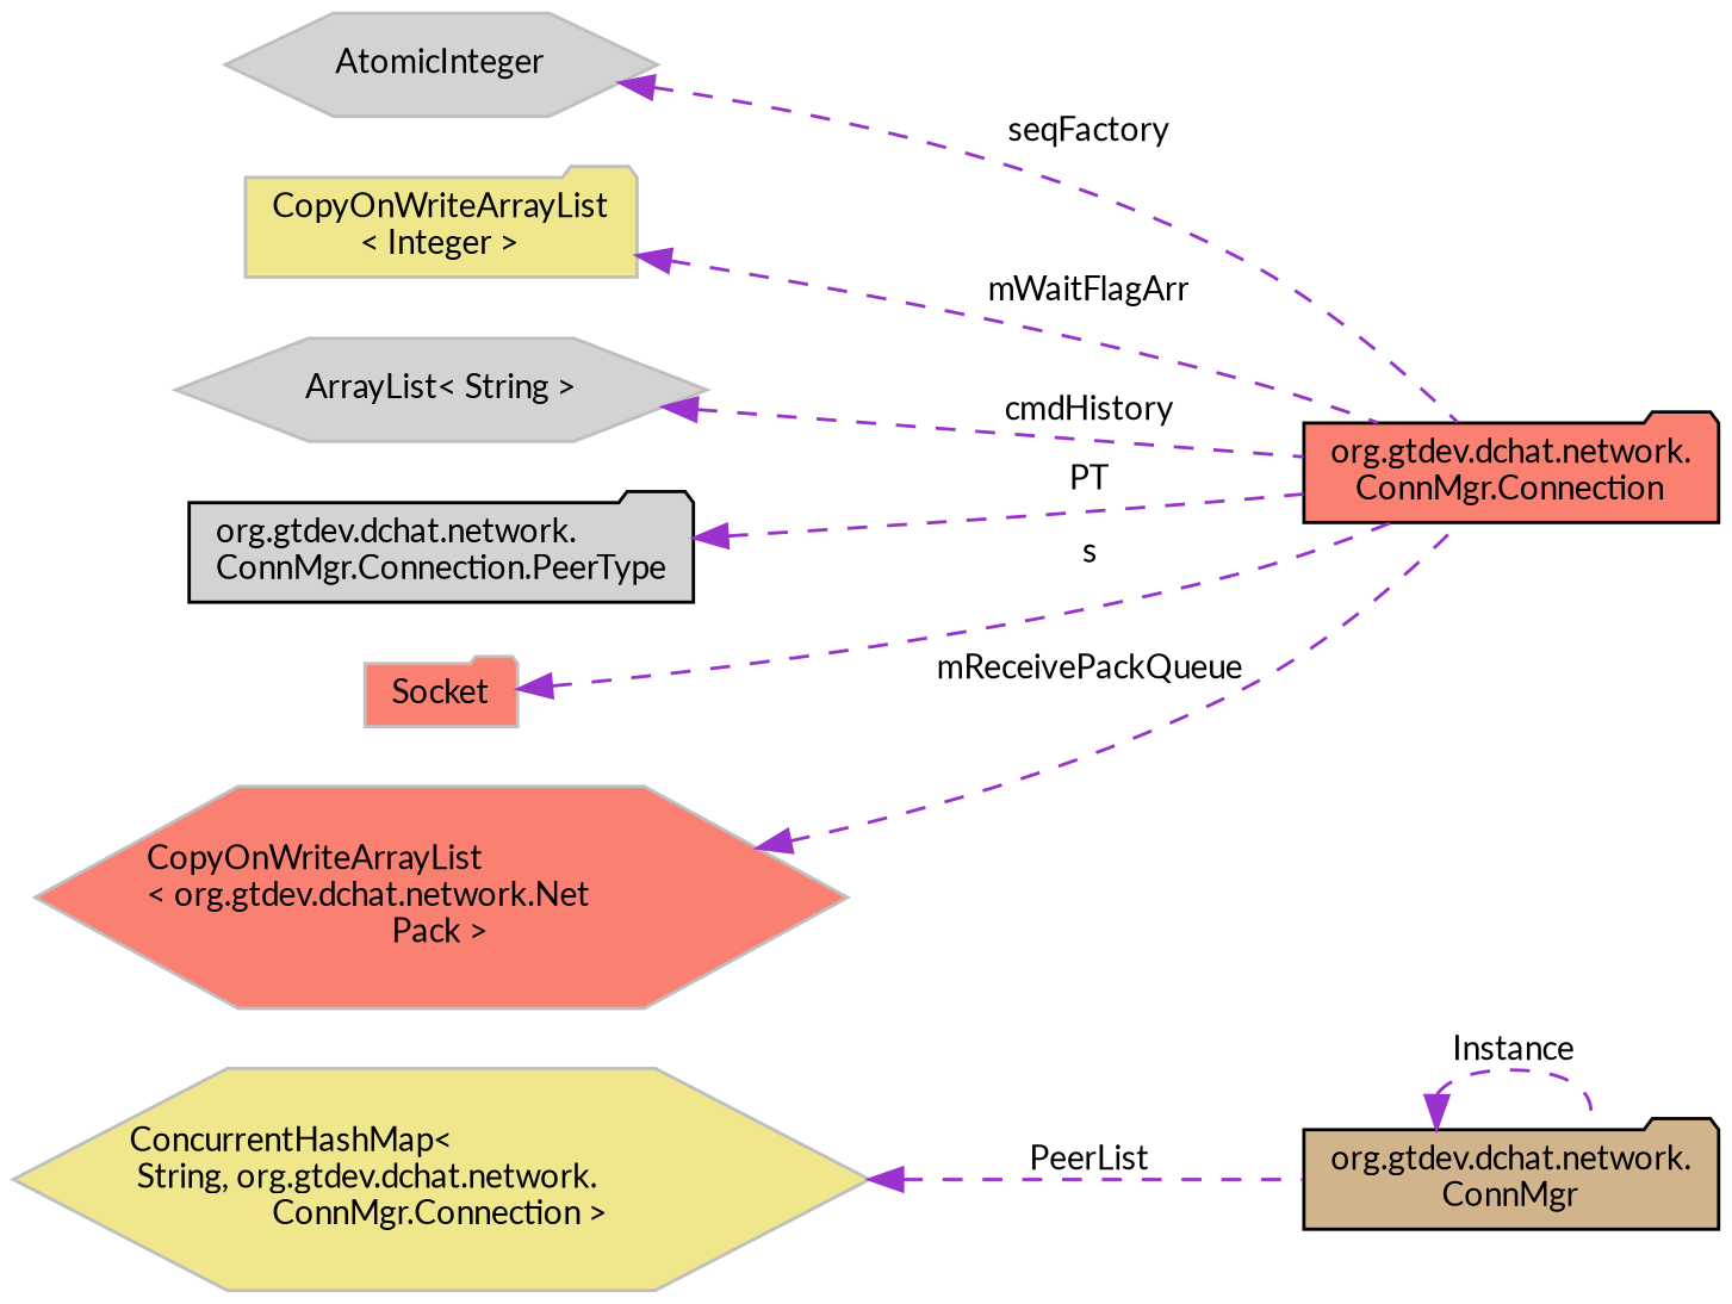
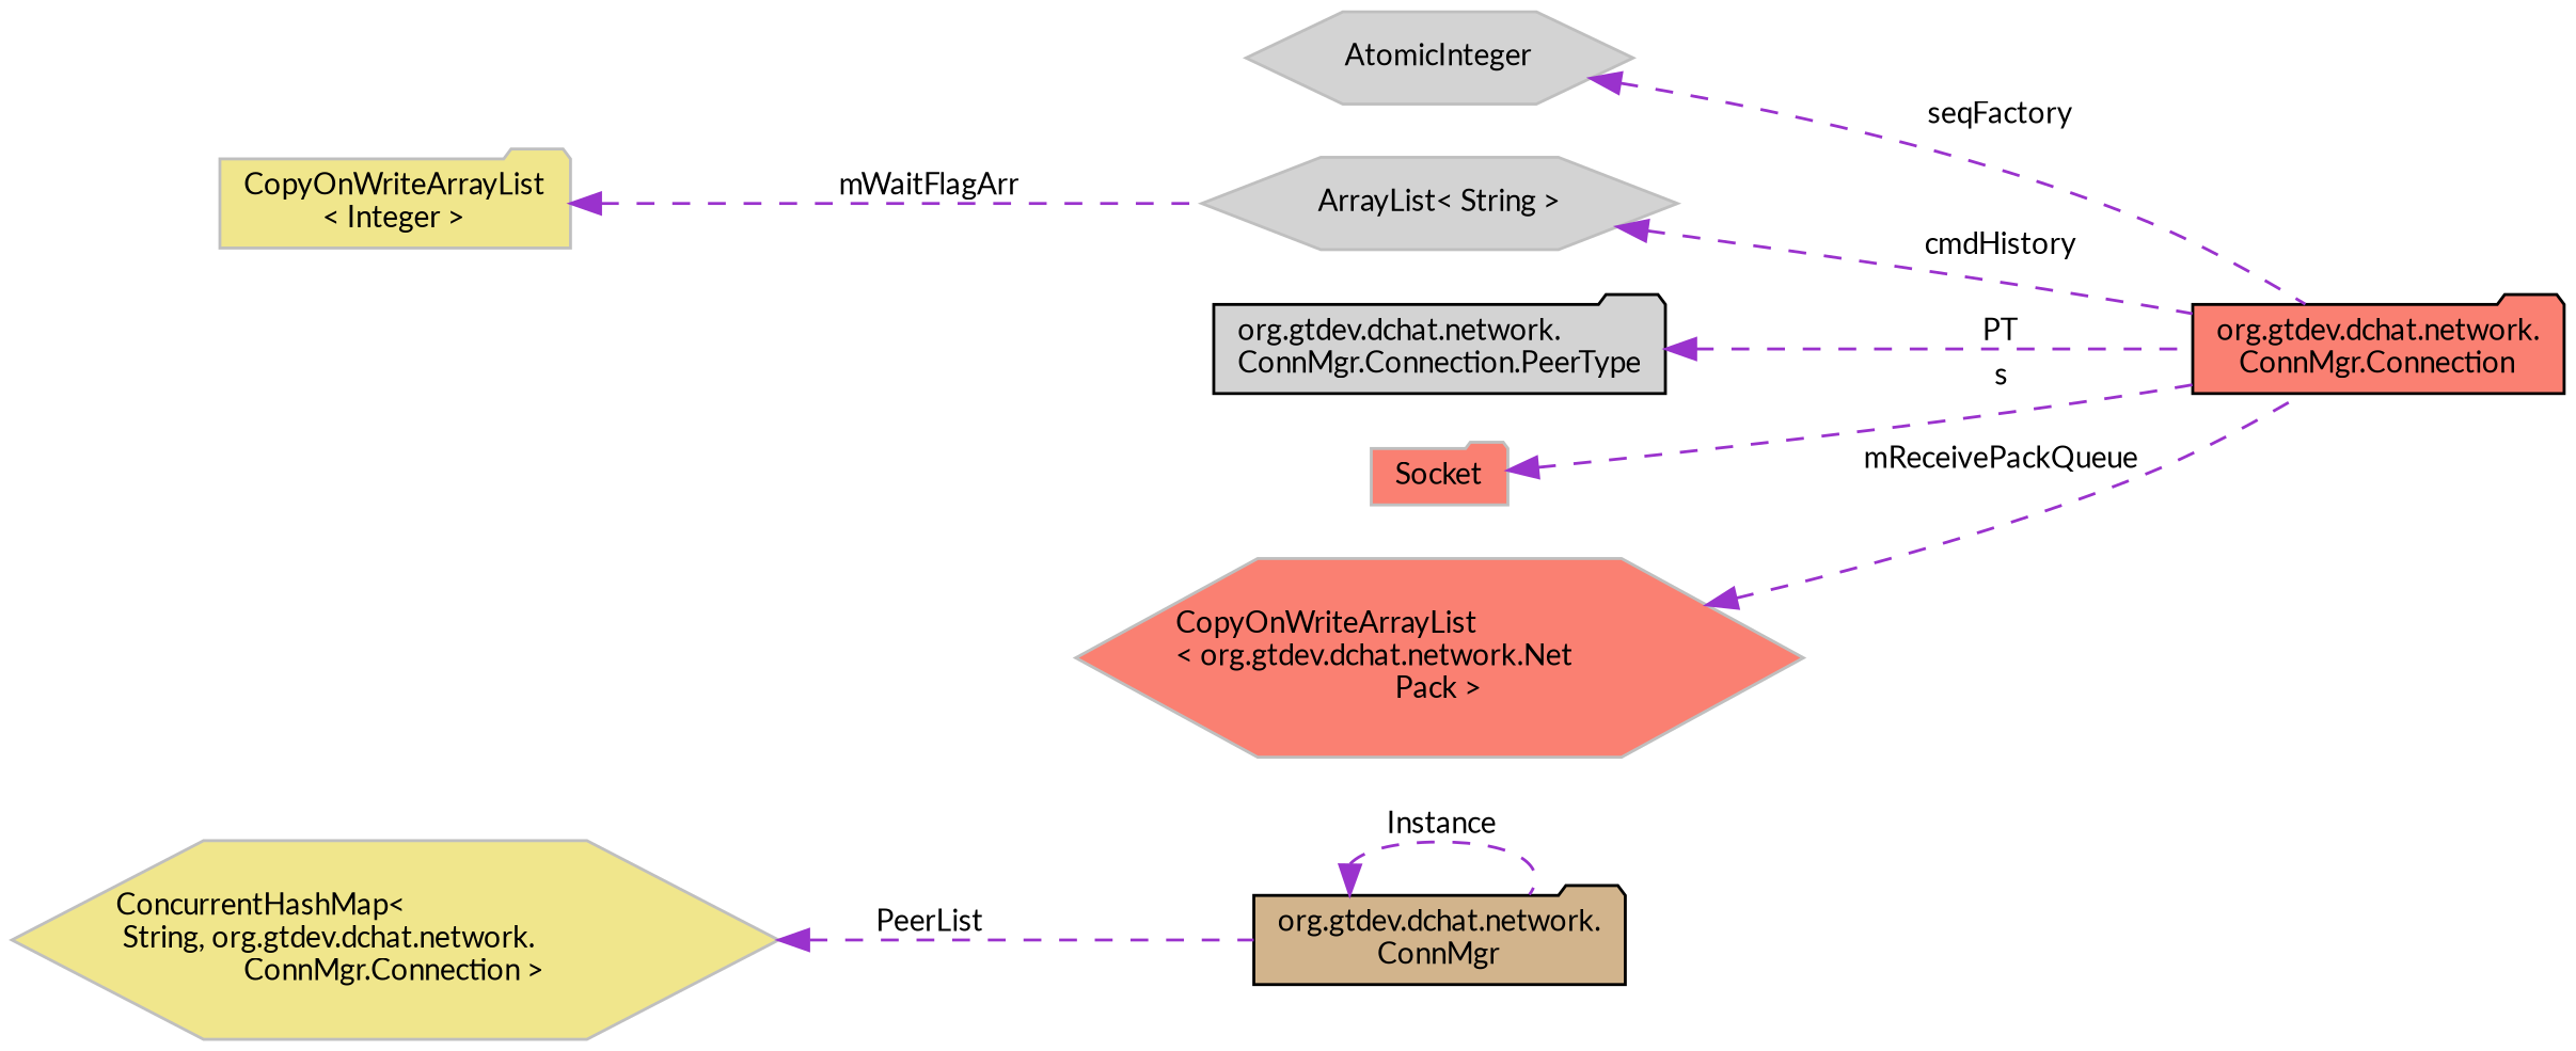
  digraph {
    fontname=Lato
    rankdir=LR
    node [color=grey75 fillcolor=salmon fontname=Lato fontsize=10 shape=folder style=filled]
    edge [color=darkorchid3 dir=back fontname=Lato fontsize=10 labelfontname=Helvetica labelfontsize=10 style=dashed]
    n1 [color=black fillcolor=tan fontcolor=black height=0.2 label="org.gtdev.dchat.network.\lConnMgr" width=0.4]
    n2 [color=black height=0.2 label="org.gtdev.dchat.network.\lConnMgr.Connection" width=0.4]
    n3 [fillcolor=lightgrey height=0.2 label=AtomicInteger shape=hexagon width=0.4]
    n4 [fillcolor=khaki height=0.2 label="CopyOnWriteArrayList\l\< Integer \>" width=0.4]
    n5 [fillcolor=lightgrey height=0.2 label="ArrayList\< String \>" shape=hexagon width=0.4]
    n6 [color=black fillcolor=lightgrey height=0.2 label="org.gtdev.dchat.network.\lConnMgr.Connection.PeerType" width=0.4]
    n7 [height=0.2 label=Socket width=0.4]
    n8 [height=0.2 label="CopyOnWriteArrayList\l\< org.gtdev.dchat.network.Net\lPack \>" shape=hexagon width=0.4]
    n9 [fillcolor=khaki height=0.2 label="ConcurrentHashMap\<\l String, org.gtdev.dchat.network.\lConnMgr.Connection \>" shape=hexagon width=0.4]
    n1 -> n1 [label=" Instance"]
    n3 -> n2 [label=" seqFactory"]
-   n4 -> n2 [label=" mWaitFlagArr"]
+   n4 -> n5 [label=" mWaitFlagArr"]
    n5 -> n2 [label=" cmdHistory"]
    n6 -> n2 [label=" PT"]
    n7 -> n2 [label=" s"]
    n8 -> n2 [label=" mReceivePackQueue"]
    n9 -> n1 [label=" PeerList"]
  }
